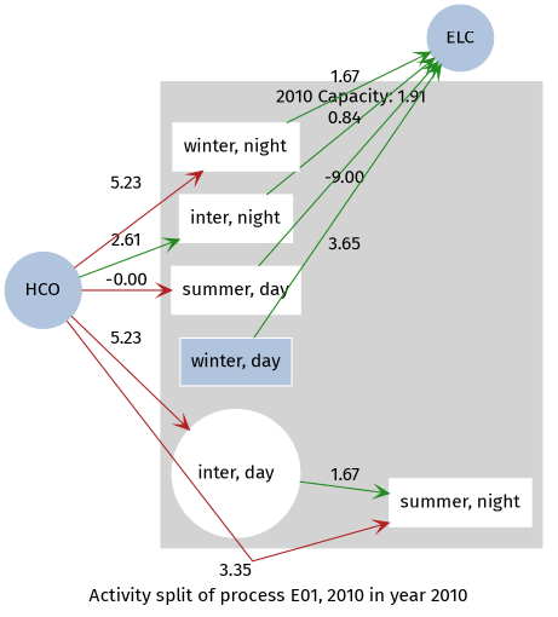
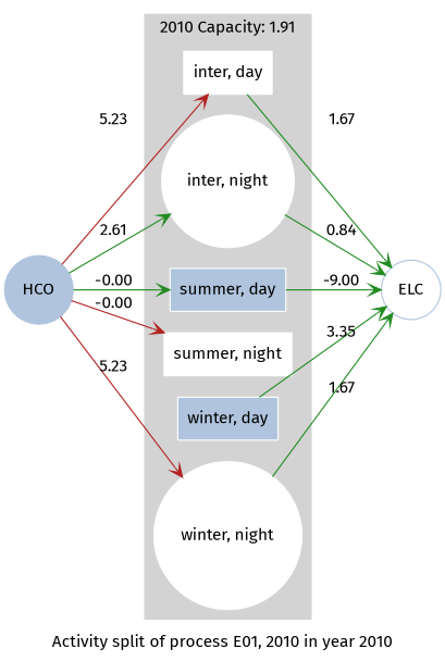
  strict digraph {
    compound=True
    concentrate=True
    fontname="Fira Sans"
    label="Activity split of process E01, 2010 in year 2010"
    rankdir=LR
    splines=False
    node [color=white fontname="Fira Sans" shape=box style=filled]
    edge [arrowhead=vee color=forestgreen fontname="Fira Sans"]
-   "inter, day" [shape=circle]
-   "inter, night"
-   "summer, day"
+   "inter, day"
+   "inter, night" [shape=circle]
+   "summer, day" [fillcolor=lightsteelblue]
    "summer, night"
    "winter, day" [fillcolor=lightsteelblue]
-   "winter, night"
-   ELC [color=lightsteelblue fontcolor=black shape=circle]
+   "winter, night" [shape=circle]
+   ELC [color=lightsteelblue fontcolor=black shape=circle fillcolor=white]
    HCO [color=lightsteelblue fontcolor=black shape=circle]
    subgraph cluster_1 {
      color=lightgrey
      label="2010 Capacity: 1.91"
      rank=same
      style=filled
      "inter, day"
      "inter, night"
      "summer, day"
      "summer, night"
      "winter, day"
      "winter, night"
    }
    subgraph sub_2 {
      ELC
      HCO
    }
    subgraph sub_3 {
      "inter, day"
      "inter, night"
      "summer, day"
      "summer, night"
      "winter, day"
      "winter, night"
      HCO
    }
    subgraph sub_4 {
      "inter, day"
      "inter, night"
      "summer, day"
      "summer, night"
      "winter, day"
      "winter, night"
      ELC
    }
-   "inter, day" -> "summer, night" [label=1.67]
+   "inter, day" -> ELC [label=1.67]
    "inter, night" -> ELC [label=0.84]
    "summer, day" -> ELC [label=-9.00]
-   "winter, day" -> ELC [label=3.65]
+   "winter, day" -> ELC [label=3.35]
    "winter, night" -> ELC [label=1.67]
    HCO -> "inter, day" [color=firebrick label=5.23]
    HCO -> "inter, night" [label=2.61]
-   HCO -> "summer, day" [color=firebrick label=-0.00]
-   HCO -> "summer, night" [color=firebrick label=3.35]
+   HCO -> "summer, day" [label=-0.00]
+   HCO -> "summer, night" [color=firebrick label=-0.00]
    HCO -> "winter, night" [color=firebrick label=5.23]
  }
